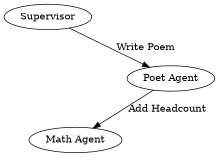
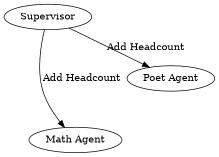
  digraph {
    n1 [label="Math Agent"]
    n2 [label="Poet Agent"]
    n3 [label=Supervisor]
-   n2 -> n1 [label="Add Headcount"]
-   n3 -> n2 [label="Write Poem"]
+   n3 -> n1 [label="Add Headcount"]
+   n3 -> n2 [label="Add Headcount"]
  }
